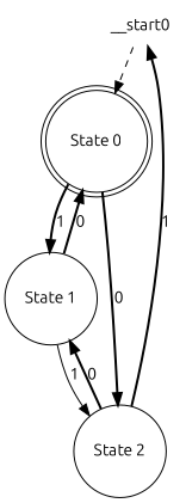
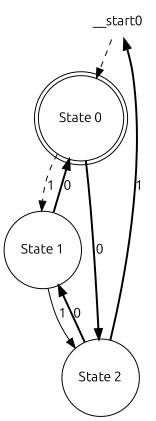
  digraph {
    fontname=Ubuntu
    node [fontname=Ubuntu shape=circle]
    edge [fontname=Ubuntu style=bold]
    __start0 [shape=none]
    n2 [label="State 0" shape=doublecircle]
    n3 [label="State 1"]
    n4 [label="State 2"]
    __start0 -> n2 [style=dashed]
-   n2 -> n3 [label=1]
+   n2 -> n3 [label=1 style=dashed]
    n2 -> n4 [label=0]
    n3 -> n2 [label=0]
    n3 -> n4 [label=1 style=solid]
    n4 -> __start0 [label=1]
    n4 -> n3 [label=0]
  }
